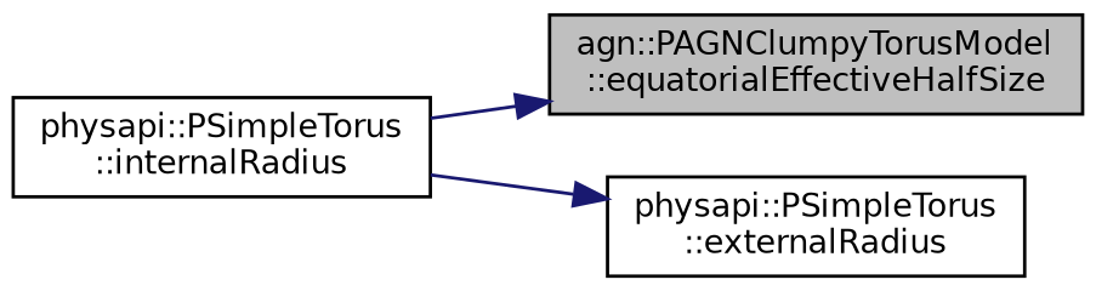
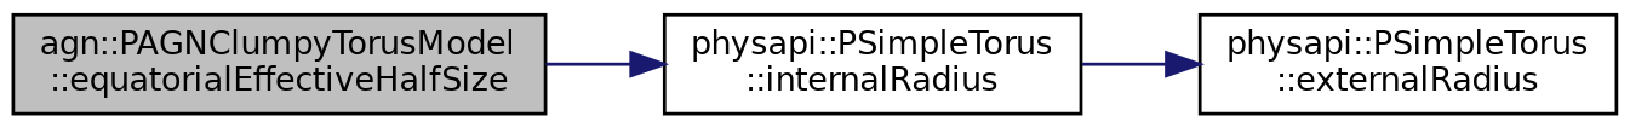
  digraph {
    rankdir=LR
    node [color=black fillcolor=white fontname=Helvetica fontsize=10 shape=record style=filled]
    edge [color=midnightblue fontname=Helvetica fontsize=10 labelfontname=Helvetica labelfontsize=10 style=solid]
    n1 [fillcolor=grey75 fontcolor=black height=0.2 label="agn::PAGNClumpyTorusModel\l::equatorialEffectiveHalfSize" width=0.4]
    n2 [height=0.2 label="physapi::PSimpleTorus\l::internalRadius" width=0.4]
    n3 [height=0.2 label="physapi::PSimpleTorus\l::externalRadius" width=0.4]
-   n2 -> n1
+   n1 -> n2
    n2 -> n3
  }
